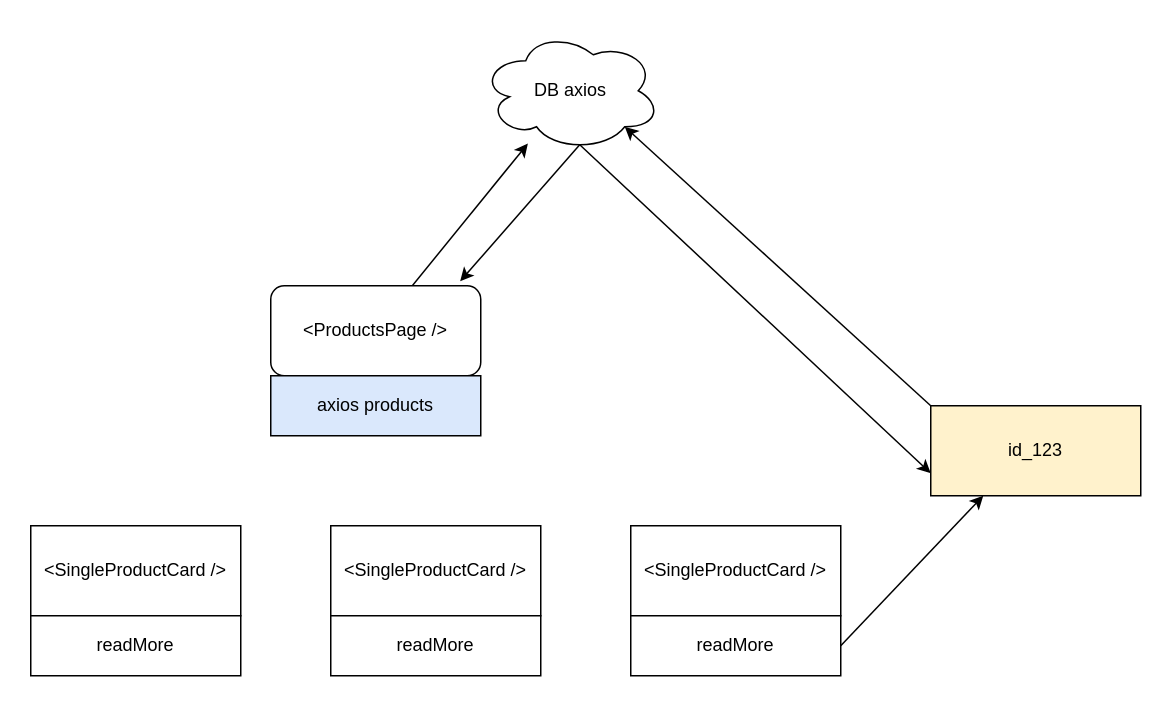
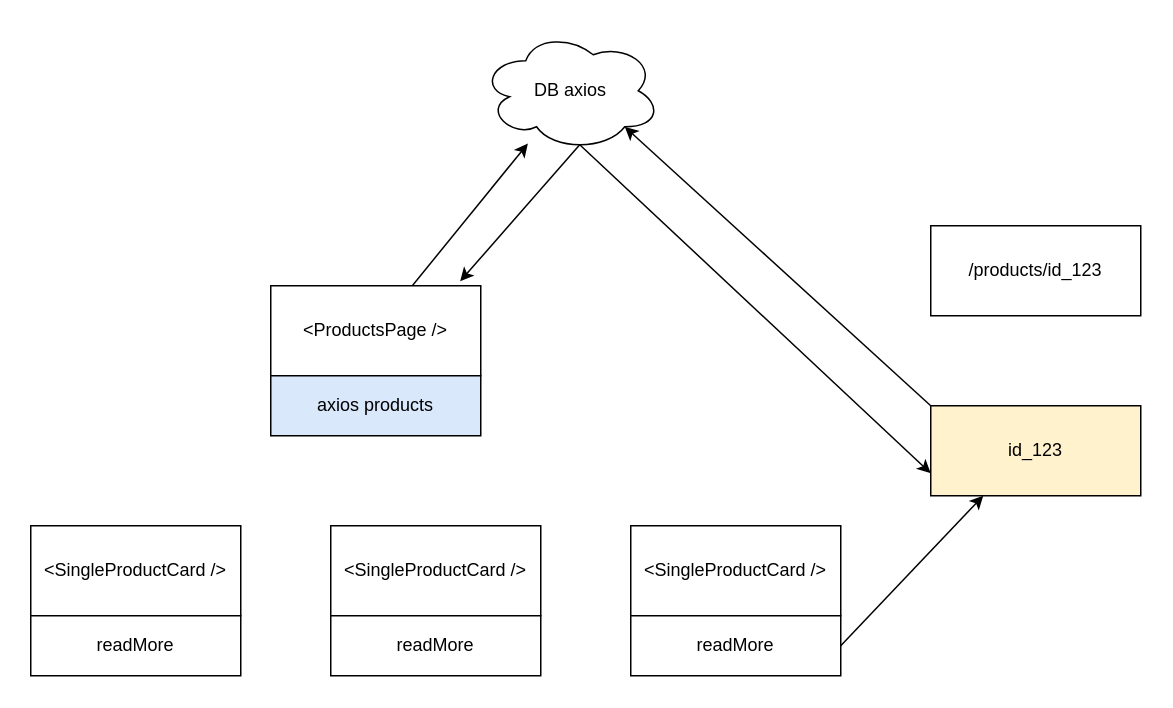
  <mxCell id="0" />
  <mxCell id="1" parent="0" />
  <mxCell id="2" style="edgeStyle=none;html=1;" edge="1" parent="1" source="3" target="14"><mxGeometry relative="1" as="geometry" /></mxCell>
- <mxCell id="3" value="&amp;lt;ProductsPage /&amp;gt;" style="whiteSpace=wrap;html=1;rounded=1;" vertex="1" parent="1"><mxGeometry x="180" y="190" width="140" height="60" as="geometry" /></mxCell>
+ <mxCell id="3" value="&amp;lt;ProductsPage /&amp;gt;" style="rounded=0;whiteSpace=wrap;html=1;" vertex="1" parent="1"><mxGeometry x="180" y="190" width="140" height="60" as="geometry" /></mxCell>
  <mxCell id="4" value="axios products" style="rounded=0;whiteSpace=wrap;html=1;fillColor=#dae8fc;" vertex="1" parent="1"><mxGeometry x="180" y="250" width="140" height="40" as="geometry" /></mxCell>
  <mxCell id="5" value="&amp;lt;SingleProductCard /&amp;gt;" style="rounded=0;whiteSpace=wrap;html=1;" vertex="1" parent="1"><mxGeometry x="20" y="350" width="140" height="60" as="geometry" /></mxCell>
  <mxCell id="6" value="&amp;lt;SingleProductCard /&amp;gt;" style="rounded=0;whiteSpace=wrap;html=1;" vertex="1" parent="1"><mxGeometry x="220" y="350" width="140" height="60" as="geometry" /></mxCell>
  <mxCell id="7" value="&amp;lt;SingleProductCard /&amp;gt;" style="rounded=0;whiteSpace=wrap;html=1;" vertex="1" parent="1"><mxGeometry x="420" y="350" width="140" height="60" as="geometry" /></mxCell>
  <mxCell id="8" style="edgeStyle=none;html=1;entryX=0.25;entryY=1;entryDx=0;entryDy=0;exitX=1;exitY=0.5;exitDx=0;exitDy=0;" edge="1" parent="1" source="9" target="17"><mxGeometry relative="1" as="geometry"><mxPoint x="570" y="430" as="sourcePoint" /></mxGeometry></mxCell>
  <mxCell id="9" value="readMore" style="rounded=0;whiteSpace=wrap;html=1;" vertex="1" parent="1"><mxGeometry x="420" y="410" width="140" height="40" as="geometry" /></mxCell>
  <mxCell id="10" value="readMore" style="rounded=0;whiteSpace=wrap;html=1;" vertex="1" parent="1"><mxGeometry x="220" y="410" width="140" height="40" as="geometry" /></mxCell>
  <mxCell id="11" value="readMore" style="rounded=0;whiteSpace=wrap;html=1;" vertex="1" parent="1"><mxGeometry x="20" y="410" width="140" height="40" as="geometry" /></mxCell>
  <mxCell id="12" style="edgeStyle=none;html=1;entryX=0.902;entryY=-0.05;entryDx=0;entryDy=0;entryPerimeter=0;exitX=0.55;exitY=0.95;exitDx=0;exitDy=0;exitPerimeter=0;" edge="1" parent="1" source="14" target="3"><mxGeometry relative="1" as="geometry" /></mxCell>
  <mxCell id="13" style="edgeStyle=none;html=1;entryX=0;entryY=0.75;entryDx=0;entryDy=0;exitX=0.55;exitY=0.95;exitDx=0;exitDy=0;exitPerimeter=0;" edge="1" parent="1" source="14" target="17"><mxGeometry relative="1" as="geometry" /></mxCell>
  <mxCell id="14" value="DB axios" style="ellipse;shape=cloud;whiteSpace=wrap;html=1;" vertex="1" parent="1"><mxGeometry x="320" y="20" width="120" height="80" as="geometry" /></mxCell>
+ <mxCell id="15" value="/products/id_123" style="rounded=0;whiteSpace=wrap;html=1;" vertex="1" parent="1"><mxGeometry x="620" width="140" height="60" as="geometry" y="150" /></mxCell>
  <mxCell id="16" style="edgeStyle=none;html=1;entryX=0.8;entryY=0.8;entryDx=0;entryDy=0;entryPerimeter=0;exitX=0;exitY=0;exitDx=0;exitDy=0;" edge="1" parent="1" source="17" target="14"><mxGeometry relative="1" as="geometry" /></mxCell>
  <mxCell id="17" value="id_123" style="rounded=0;whiteSpace=wrap;html=1;fillColor=#fff2cc;" vertex="1" parent="1"><mxGeometry x="620" y="270" width="140" height="60" as="geometry" /></mxCell>
